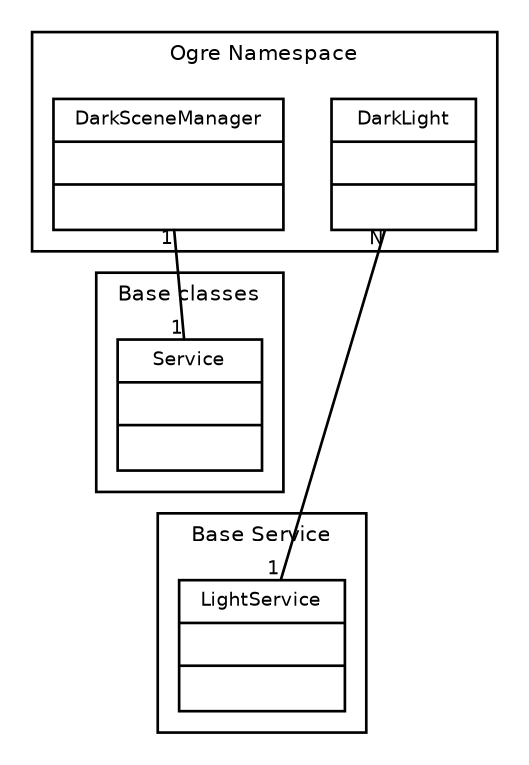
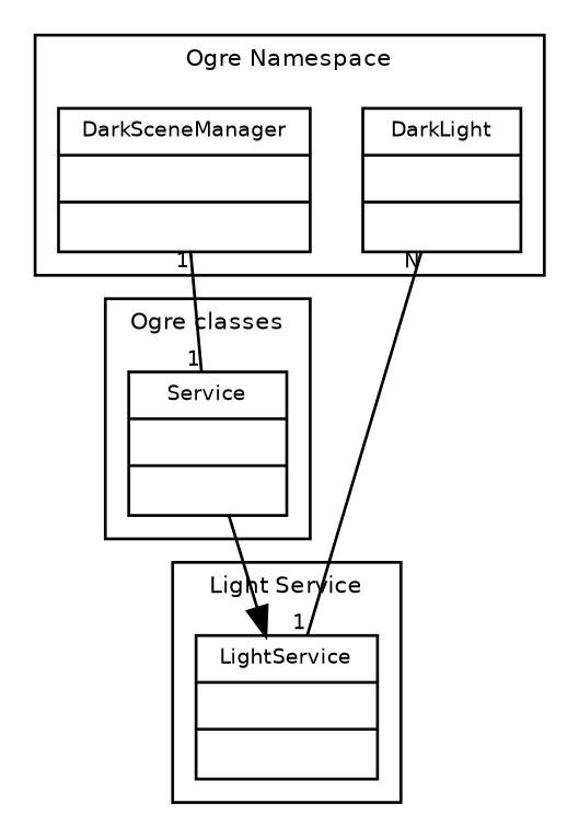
  digraph {
    fontname="Bitstream Vera Sans"
    fontsize=8
    node [fontname="Bitstream Vera Sans" fontsize=7 shape=record]
    edge [arrowhead=none fontname="Bitstream Vera Sans" fontsize=7 taillabel=1]
    n1 [label="{DarkSceneManager||}"]
    n2 [label="{DarkLight||}"]
    n3 [label="{Service||}"]
    n4 [label="{LightService||}"]
    subgraph cluster_1 {
      label="Ogre Namespace"
      n1
      n2
    }
    subgraph cluster_2 {
-     label="Base classes"
+     label="Ogre classes"
      n3
    }
    subgraph cluster_3 {
-     label="Base Service"
+     label="Light Service"
      n4
    }
    n1 -> n3 [headlabel=1]
+   n3 -> n4 [arrowhead="" taillabel=""]
    n4 -> n2 [headlabel=N]
  }
